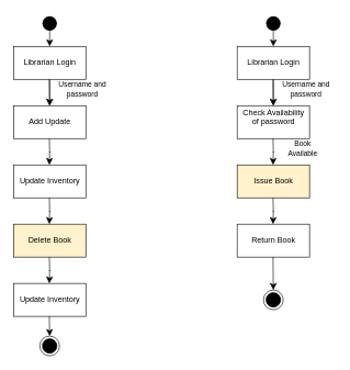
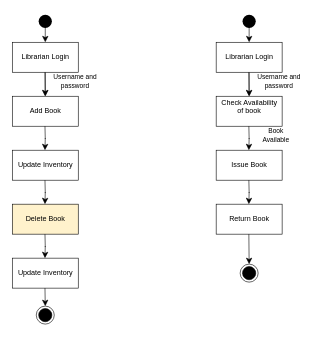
  <mxCell id="0" />
  <mxCell id="1" parent="0" />
  <mxCell id="2" value="" style="ellipse;html=1;shape=endState;fillColor=#000000;strokeColor=#000000;" vertex="1" parent="1"><mxGeometry x="60" y="510" width="30" height="30" as="geometry" /></mxCell>
  <mxCell id="3" value="" style="ellipse;html=1;shape=endState;fillColor=#000000;strokeColor=none;" vertex="1" parent="1"><mxGeometry x="60" y="20" width="30" height="30" as="geometry" /></mxCell>
  <mxCell id="4" value="" style="edgeStyle=orthogonalEdgeStyle;rounded=0;orthogonalLoop=1;jettySize=auto;html=1;endSize=8;" edge="1" parent="1" source="5" target="6"><mxGeometry relative="1" as="geometry" /></mxCell>
  <mxCell id="5" value="Librarian Login" style="html=1;strokeColor=#000000;" vertex="1" parent="1"><mxGeometry x="20" y="70" width="110" height="50" as="geometry" /></mxCell>
- <mxCell id="6" value="Add Update" style="html=1;strokeColor=#000000;" vertex="1" parent="1"><mxGeometry x="20" y="160" width="110" height="50" as="geometry" /></mxCell>
+ <mxCell id="6" value="Add Book" style="html=1;strokeColor=#000000;" vertex="1" parent="1"><mxGeometry x="20" y="160" width="110" height="50" as="geometry" /></mxCell>
  <mxCell id="7" value="Update Inventory" style="html=1;strokeColor=#000000;" vertex="1" parent="1"><mxGeometry x="20" y="250" width="110" height="50" as="geometry" /></mxCell>
  <mxCell id="8" value="Delete Book" style="html=1;strokeColor=#000000;fillColor=#fff2cc;" vertex="1" parent="1"><mxGeometry x="20" y="340" width="110" height="50" as="geometry" /></mxCell>
  <mxCell id="9" value="Update Inventory" style="html=1;strokeColor=#000000;" vertex="1" parent="1"><mxGeometry x="20" y="430" width="110" height="50" as="geometry" /></mxCell>
  <mxCell id="10" value="" style="endArrow=classic;endFill=1;endSize=8;html=1;rounded=0;entryX=0.5;entryY=0;entryDx=0;entryDy=0;" edge="1" parent="1" target="5"><mxGeometry width="160" relative="1" as="geometry"><mxPoint x="75" y="40" as="sourcePoint" /><mxPoint x="294" y="50" as="targetPoint" /></mxGeometry></mxCell>
  <mxCell id="11" value="" style="endArrow=open;endFill=1;endSize=8;html=1;rounded=0;entryX=0.5;entryY=0;entryDx=0;entryDy=0;" edge="1" parent="1" target="6"><mxGeometry width="160" relative="1" as="geometry"><mxPoint x="74.5" y="120" as="sourcePoint" /><mxPoint x="74.5" y="150" as="targetPoint" /></mxGeometry></mxCell>
  <mxCell id="12" value="" style="edgeStyle=orthogonalEdgeStyle;rounded=0;orthogonalLoop=1;jettySize=auto;html=1;endSize=8;" edge="1" parent="1"><mxGeometry relative="1" as="geometry"><mxPoint x="74.5" y="210" as="sourcePoint" /><mxPoint x="74.5" y="250" as="targetPoint" /></mxGeometry></mxCell>
  <mxCell id="13" value="" style="edgeStyle=orthogonalEdgeStyle;rounded=0;orthogonalLoop=1;jettySize=auto;html=1;endSize=8;" edge="1" parent="1"><mxGeometry relative="1" as="geometry"><mxPoint x="74.5" y="300" as="sourcePoint" /><mxPoint x="74.5" y="340" as="targetPoint" /></mxGeometry></mxCell>
  <mxCell id="14" value="" style="edgeStyle=orthogonalEdgeStyle;rounded=0;orthogonalLoop=1;jettySize=auto;html=1;endSize=8;" edge="1" parent="1"><mxGeometry relative="1" as="geometry"><mxPoint x="74.5" y="390" as="sourcePoint" /><mxPoint x="74.5" y="430" as="targetPoint" /></mxGeometry></mxCell>
  <mxCell id="15" value="" style="edgeStyle=orthogonalEdgeStyle;rounded=0;orthogonalLoop=1;jettySize=auto;html=1;endSize=8;" edge="1" parent="1"><mxGeometry relative="1" as="geometry"><mxPoint x="74.5" y="480" as="sourcePoint" /><mxPoint x="75" y="510" as="targetPoint" /></mxGeometry></mxCell>
  <mxCell id="16" value="&lt;font style=&quot;font-size: 11px;&quot;&gt;Username and password&lt;/font&gt;" style="text;html=1;strokeColor=none;fillColor=none;align=center;verticalAlign=middle;whiteSpace=wrap;rounded=0;" vertex="1" parent="1"><mxGeometry x="80" y="120" width="90" height="30" as="geometry" /></mxCell>
  <mxCell id="17" value="" style="ellipse;html=1;shape=endState;fillColor=#000000;strokeColor=none;" vertex="1" parent="1"><mxGeometry x="400" y="20" width="30" height="30" as="geometry" /></mxCell>
  <mxCell id="18" value="" style="edgeStyle=orthogonalEdgeStyle;rounded=0;orthogonalLoop=1;jettySize=auto;html=1;endSize=8;" edge="1" parent="1" source="19" target="20"><mxGeometry relative="1" as="geometry" /></mxCell>
  <mxCell id="19" value="Librarian Login" style="html=1;strokeColor=#000000;" vertex="1" parent="1"><mxGeometry x="360" y="70" width="110" height="50" as="geometry" /></mxCell>
- <mxCell id="20" value="Check Availability &lt;br&gt;of password&lt;br&gt;&amp;nbsp;" style="html=1;strokeColor=#000000;align=center;" vertex="1" parent="1"><mxGeometry x="360" y="160" width="110" height="50" as="geometry" /></mxCell>
- <mxCell id="21" value="Issue Book" style="html=1;strokeColor=#000000;fillColor=#fff2cc;" vertex="1" parent="1"><mxGeometry x="360" y="250" width="110" height="50" as="geometry" /></mxCell>
+ <mxCell id="20" value="Check Availability &lt;br&gt;of book&lt;br&gt;&amp;nbsp;" style="html=1;strokeColor=#000000;align=center;" vertex="1" parent="1"><mxGeometry x="360" y="160" width="110" height="50" as="geometry" /></mxCell>
+ <mxCell id="21" value="Issue Book" style="html=1;strokeColor=#000000;" vertex="1" parent="1"><mxGeometry x="360" y="250" width="110" height="50" as="geometry" /></mxCell>
  <mxCell id="22" value="Return Book" style="html=1;strokeColor=#000000;" vertex="1" parent="1"><mxGeometry x="360" y="340" width="110" height="50" as="geometry" /></mxCell>
  <mxCell id="23" value="" style="endArrow=classic;endFill=1;endSize=8;html=1;rounded=0;entryX=0.5;entryY=0;entryDx=0;entryDy=0;" edge="1" parent="1" target="19"><mxGeometry width="160" relative="1" as="geometry"><mxPoint x="415" y="40" as="sourcePoint" /><mxPoint x="634" y="50" as="targetPoint" /></mxGeometry></mxCell>
  <mxCell id="24" value="" style="endArrow=open;endFill=1;endSize=8;html=1;rounded=0;entryX=0.5;entryY=0;entryDx=0;entryDy=0;" edge="1" parent="1" target="20"><mxGeometry width="160" relative="1" as="geometry"><mxPoint x="414.5" y="120" as="sourcePoint" /><mxPoint x="414.5" y="150" as="targetPoint" /></mxGeometry></mxCell>
  <mxCell id="25" value="" style="edgeStyle=orthogonalEdgeStyle;rounded=0;orthogonalLoop=1;jettySize=auto;html=1;endSize=8;" edge="1" parent="1"><mxGeometry relative="1" as="geometry"><mxPoint x="414.5" y="210" as="sourcePoint" /><mxPoint x="414.5" y="250" as="targetPoint" /></mxGeometry></mxCell>
  <mxCell id="26" value="" style="edgeStyle=orthogonalEdgeStyle;rounded=0;orthogonalLoop=1;jettySize=auto;html=1;endSize=8;" edge="1" parent="1"><mxGeometry relative="1" as="geometry"><mxPoint x="414.5" y="300" as="sourcePoint" /><mxPoint x="414.5" y="340" as="targetPoint" /></mxGeometry></mxCell>
  <mxCell id="27" value="&lt;font style=&quot;font-size: 11px;&quot;&gt;Username and password&lt;/font&gt;" style="text;html=1;strokeColor=none;fillColor=none;align=center;verticalAlign=middle;whiteSpace=wrap;rounded=0;" vertex="1" parent="1"><mxGeometry x="420" y="120" width="90" height="30" as="geometry" /></mxCell>
  <mxCell id="28" value="" style="ellipse;html=1;shape=endState;fillColor=#000000;strokeColor=#000000;" vertex="1" parent="1"><mxGeometry x="400" y="440" width="30" height="30" as="geometry" /></mxCell>
  <mxCell id="29" value="" style="edgeStyle=orthogonalEdgeStyle;rounded=0;orthogonalLoop=1;jettySize=auto;html=1;endSize=8;entryX=0.5;entryY=0;entryDx=0;entryDy=0;" edge="1" parent="1" target="28"><mxGeometry relative="1" as="geometry"><mxPoint x="414.5" y="390" as="sourcePoint" /><mxPoint x="414.5" y="430" as="targetPoint" /></mxGeometry></mxCell>
  <mxCell id="30" value="Book Available" style="text;html=1;strokeColor=none;fillColor=none;align=center;verticalAlign=middle;whiteSpace=wrap;rounded=0;fontSize=11;" vertex="1" parent="1"><mxGeometry x="430" y="210" width="60" height="30" as="geometry" /></mxCell>
